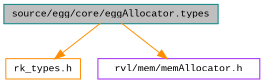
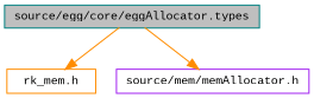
  digraph {
    fontname="Liberation Mono"
    node [fillcolor=white fontname="Liberation Mono" fontsize=10 shape=record style=filled]
    edge [color=darkorange fontname="Liberation Mono" fontsize=10 labelfontname=FreeMono labelfontsize=10 style=solid]
    n1 [color=teal fillcolor=grey75 fontcolor=black height=0.2 label="source/egg/core/eggAllocator.types" width=0.4]
-   n2 [color=darkorange height=0.2 label="rk_types.h" width=0.4]
-   n3 [color=purple height=0.2 label="rvl/mem/memAllocator.h" width=0.4]
+   n2 [color=darkorange height=0.2 label="rk_mem.h" width=0.4]
+   n3 [color=purple height=0.2 label="source/mem/memAllocator.h" width=0.4]
    n1 -> n2
    n1 -> n3
  }
